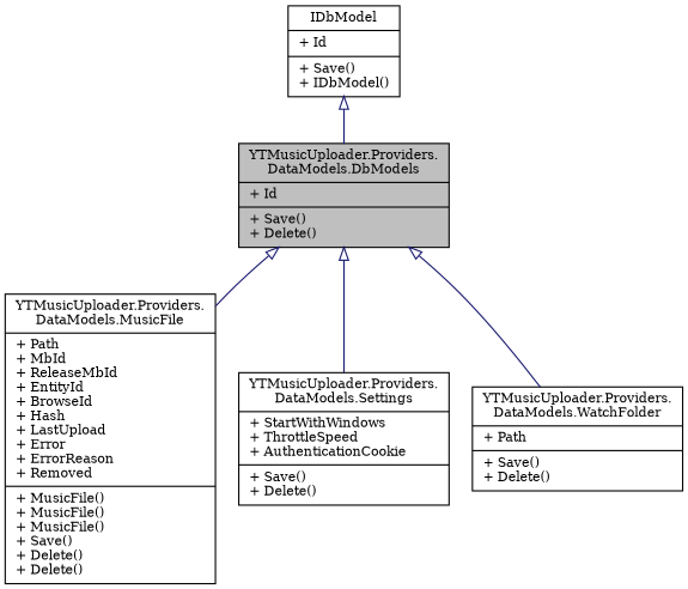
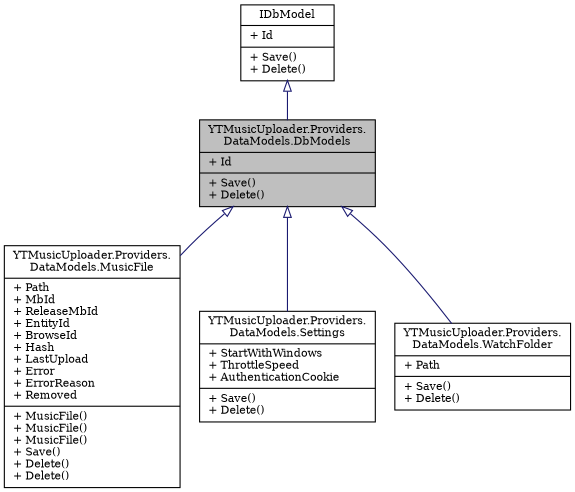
  digraph {
    fontname="DejaVu Serif"
    node [color=black fillcolor=white fontname="DejaVu Serif" fontsize=10 shape=record style=filled]
    edge [arrowtail=onormal color=midnightblue dir=back fontname="DejaVu Serif" fontsize=10 labelfontname=Helvetica labelfontsize=10 style=solid]
    n1 [fillcolor=grey75 fontcolor=black height=0.2 label="{YTMusicUploader.Providers.\lDataModels.DbModels\n|+ Id\l|+ Save()\l+ Delete()\l}" width=0.4]
    n2 [height=0.2 label="{YTMusicUploader.Providers.\lDataModels.MusicFile\n|+ Path\l+ MbId\l+ ReleaseMbId\l+ EntityId\l+ BrowseId\l+ Hash\l+ LastUpload\l+ Error\l+ ErrorReason\l+ Removed\l|+ MusicFile()\l+ MusicFile()\l+ MusicFile()\l+ Save()\l+ Delete()\l+ Delete()\l}" width=0.4]
    n3 [height=0.2 label="{YTMusicUploader.Providers.\lDataModels.Settings\n|+ StartWithWindows\l+ ThrottleSpeed\l+ AuthenticationCookie\l|+ Save()\l+ Delete()\l}" width=0.4]
    n4 [height=0.2 label="{YTMusicUploader.Providers.\lDataModels.WatchFolder\n|+ Path\l|+ Save()\l+ Delete()\l}" width=0.4]
-   n5 [height=0.2 label="{IDbModel\n|+ Id\l|+ Save()\l+ IDbModel()\l}" width=0.4]
+   n5 [height=0.2 label="{IDbModel\n|+ Id\l|+ Save()\l+ Delete()\l}" width=0.4]
    n1 -> n2
    n1 -> n3
    n1 -> n4
    n5 -> n1
  }
